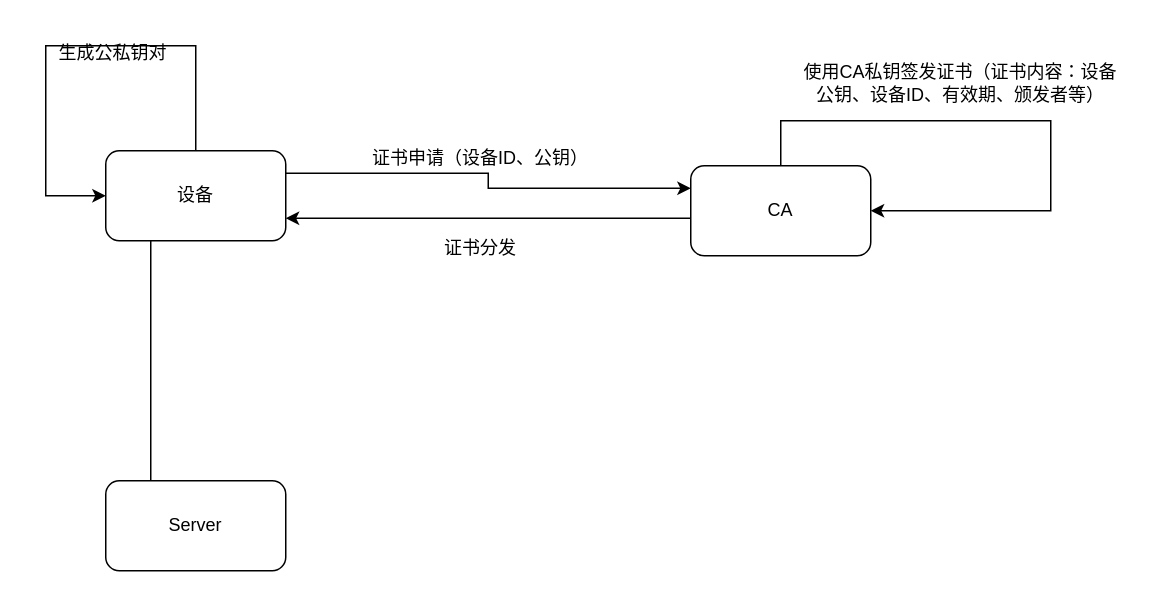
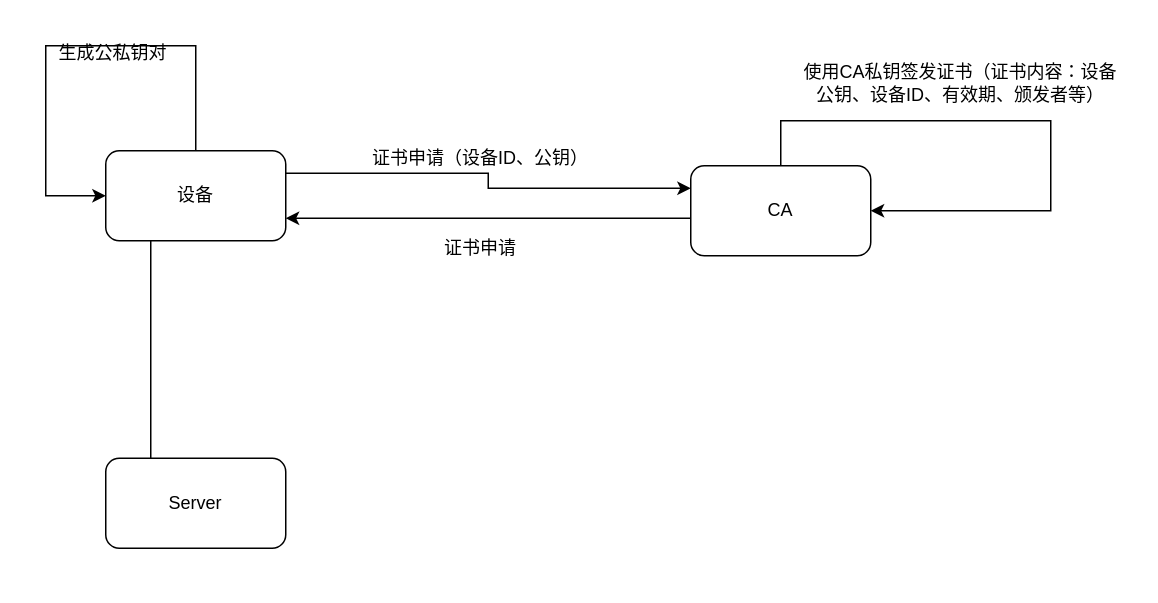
  <mxCell id="0" />
  <mxCell id="1" parent="0" />
  <mxCell id="2" style="edgeStyle=orthogonalEdgeStyle;rounded=0;orthogonalLoop=1;jettySize=auto;html=1;exitX=1;exitY=0.25;exitDx=0;exitDy=0;entryX=0;entryY=0.25;entryDx=0;entryDy=0;" edge="1" parent="1" source="3" target="5"><mxGeometry relative="1" as="geometry" /></mxCell>
  <mxCell id="3" value="设备" style="rounded=1;whiteSpace=wrap;html=1;" vertex="1" parent="1"><mxGeometry x="70" y="100" width="120" height="60" as="geometry" /></mxCell>
  <mxCell id="4" style="edgeStyle=orthogonalEdgeStyle;rounded=0;orthogonalLoop=1;jettySize=auto;html=1;entryX=1;entryY=0.75;entryDx=0;entryDy=0;" edge="1" parent="1" source="5" target="3"><mxGeometry relative="1" as="geometry"><Array as="points"><mxPoint x="400" y="145" /><mxPoint x="400" y="145" /></Array></mxGeometry></mxCell>
  <mxCell id="5" value="CA" style="rounded=1;whiteSpace=wrap;html=1;" vertex="1" parent="1"><mxGeometry x="460" y="110" width="120" height="60" as="geometry" /></mxCell>
  <mxCell id="6" value="证书申请（设备ID、公钥）" style="text;html=1;align=center;verticalAlign=middle;whiteSpace=wrap;rounded=0;" vertex="1" parent="1"><mxGeometry x="200" y="90" width="240" height="30" as="geometry" /></mxCell>
  <mxCell id="7" style="edgeStyle=orthogonalEdgeStyle;rounded=0;orthogonalLoop=1;jettySize=auto;html=1;entryX=0;entryY=0.5;entryDx=0;entryDy=0;" edge="1" parent="1" source="3" target="3"><mxGeometry relative="1" as="geometry"><Array as="points"><mxPoint x="130" y="30" /><mxPoint x="30" y="30" /><mxPoint x="30" y="130" /></Array></mxGeometry></mxCell>
  <mxCell id="8" value="生成公私钥对" style="text;html=1;align=center;verticalAlign=middle;whiteSpace=wrap;rounded=0;" vertex="1" parent="1"><mxGeometry x="20" y="20" width="110" height="30" as="geometry" /></mxCell>
  <mxCell id="9" style="edgeStyle=orthogonalEdgeStyle;rounded=0;orthogonalLoop=1;jettySize=auto;html=1;exitX=0.5;exitY=0;exitDx=0;exitDy=0;entryX=1;entryY=0.5;entryDx=0;entryDy=0;" edge="1" parent="1" source="5" target="5"><mxGeometry relative="1" as="geometry"><Array as="points"><mxPoint x="530" y="80" /><mxPoint x="700" y="80" /><mxPoint x="700" y="130" /></Array></mxGeometry></mxCell>
  <mxCell id="10" value="使用CA私钥签发证书（证书内容：设备公钥、设备ID、有效期、颁发者等）" style="text;html=1;align=center;verticalAlign=middle;whiteSpace=wrap;rounded=0;" vertex="1" parent="1"><mxGeometry x="530" y="40" width="220" height="30" as="geometry" /></mxCell>
- <mxCell id="11" value="证书分发" style="text;html=1;align=center;verticalAlign=middle;whiteSpace=wrap;rounded=0;" vertex="1" parent="1"><mxGeometry x="200" y="150" width="240" height="30" as="geometry" /></mxCell>
+ <mxCell id="11" value="证书申请" style="text;html=1;align=center;verticalAlign=middle;whiteSpace=wrap;rounded=0;" vertex="1" parent="1"><mxGeometry x="200" y="150" width="240" height="30" as="geometry" /></mxCell>
  <mxCell id="12" style="edgeStyle=orthogonalEdgeStyle;rounded=0;orthogonalLoop=1;jettySize=auto;html=1;exitX=0.25;exitY=0;exitDx=0;exitDy=0;endArrow=none;" edge="1" parent="1" source="13" target="3"><mxGeometry relative="1" as="geometry"><Array as="points"><mxPoint x="100" y="210" /><mxPoint x="100" y="210" /></Array></mxGeometry></mxCell>
- <mxCell id="13" value="Server" style="rounded=1;whiteSpace=wrap;html=1;" vertex="1" parent="1"><mxGeometry x="70" y="320" width="120" height="60" as="geometry" /></mxCell>
+ <mxCell id="13" value="Server" style="rounded=1;whiteSpace=wrap;html=1;" vertex="1" parent="1"><mxGeometry x="70" y="305" width="120" height="60" as="geometry" /></mxCell>
